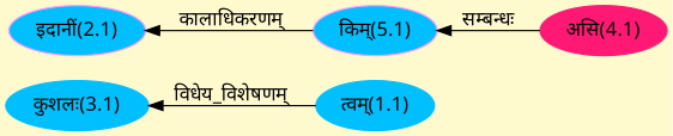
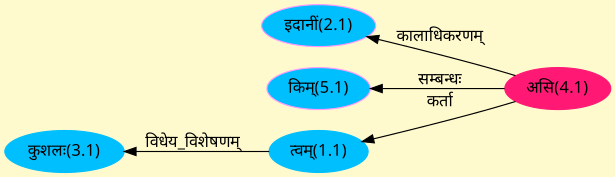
  digraph {
    bgcolor=lemonchiffon1
    compound=true
    fontname="Noto Sans"
    rankdir=LR
    node [color="#00BFFF" fontname="Noto Sans" style=filled]
    edge [dir=back fontname="Noto Sans"]
    n1 [label="त्वम्(1.1)"]
    n2 [color="#FF1975" label="असि(4.1)"]
    n3 [color="#FF99FF" fillcolor="#00BFFF" label="इदानीं(2.1)"]
    n4 [label="कुशलः(3.1)"]
    n5 [color="#FF99FF" fillcolor="#00BFFF" label="किम्(5.1)"]
-   n3 -> n5 [label="कालाधिकरणम्"]
+   n1 -> n2 [label="कर्ता"]
+   n3 -> n2 [label="कालाधिकरणम्"]
    n4 -> n1 [label="विधेय_विशेषणम्"]
    n5 -> n2 [label="सम्बन्धः"]
  }
